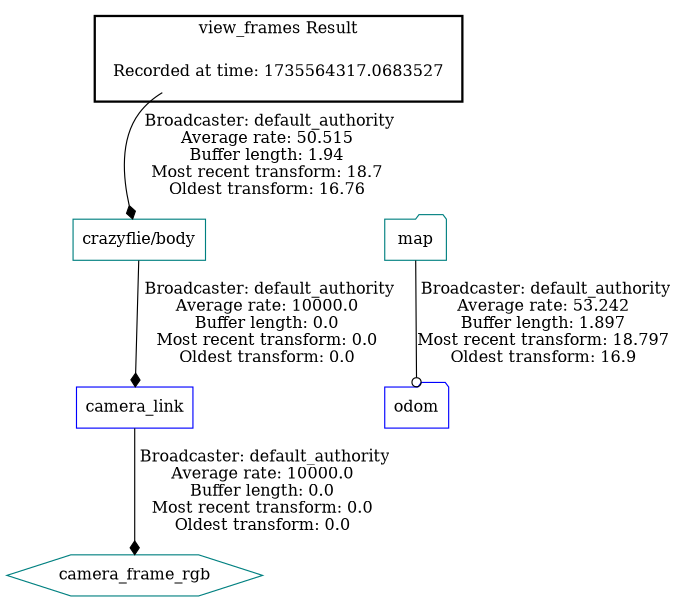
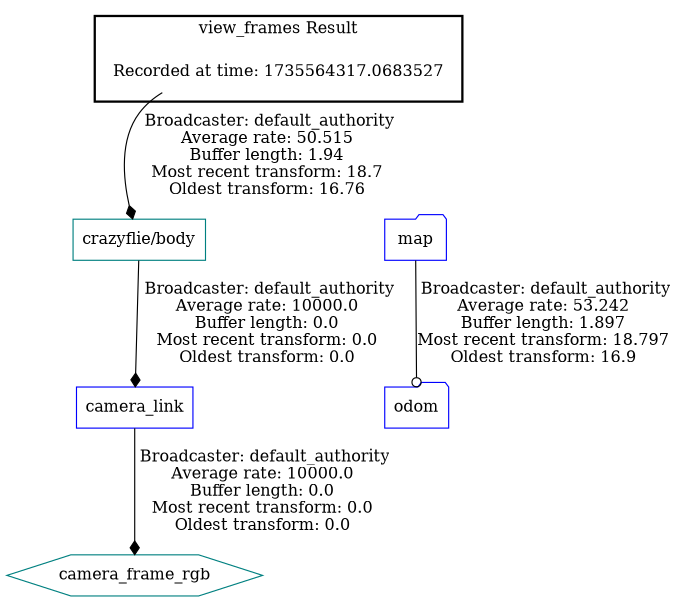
  digraph {
    node [color=teal shape=box]
    edge [arrowhead=diamond]
    "Recorded at time: 1735564317.0683527" [color=purple shape=plaintext]
    "crazyflie/body"
-   map [shape=folder]
+   map [color=blue shape=folder]
    camera_link [color=blue]
    camera_frame_rgb [shape=hexagon]
    odom [color=blue shape=folder]
    subgraph cluster_1 {
      color=black
      label="view_frames Result"
      style=bold
      "Recorded at time: 1735564317.0683527"
    }
    "Recorded at time: 1735564317.0683527" -> "crazyflie/body" [label=" Broadcaster: default_authority\nAverage rate: 50.515\nBuffer length: 1.94\nMost recent transform: 18.7\nOldest transform: 16.76\n"]
    "Recorded at time: 1735564317.0683527" -> map [style=invis arrowhead=""]
    "crazyflie/body" -> camera_link [label=" Broadcaster: default_authority\nAverage rate: 10000.0\nBuffer length: 0.0\nMost recent transform: 0.0\nOldest transform: 0.0\n"]
    map -> odom [arrowhead=odot label=" Broadcaster: default_authority\nAverage rate: 53.242\nBuffer length: 1.897\nMost recent transform: 18.797\nOldest transform: 16.9\n"]
    camera_link -> camera_frame_rgb [label=" Broadcaster: default_authority\nAverage rate: 10000.0\nBuffer length: 0.0\nMost recent transform: 0.0\nOldest transform: 0.0\n"]
  }
